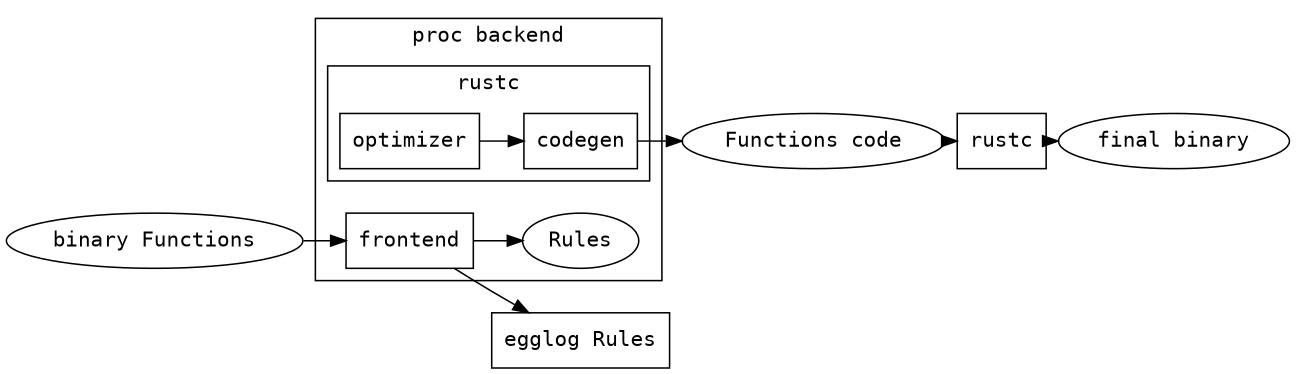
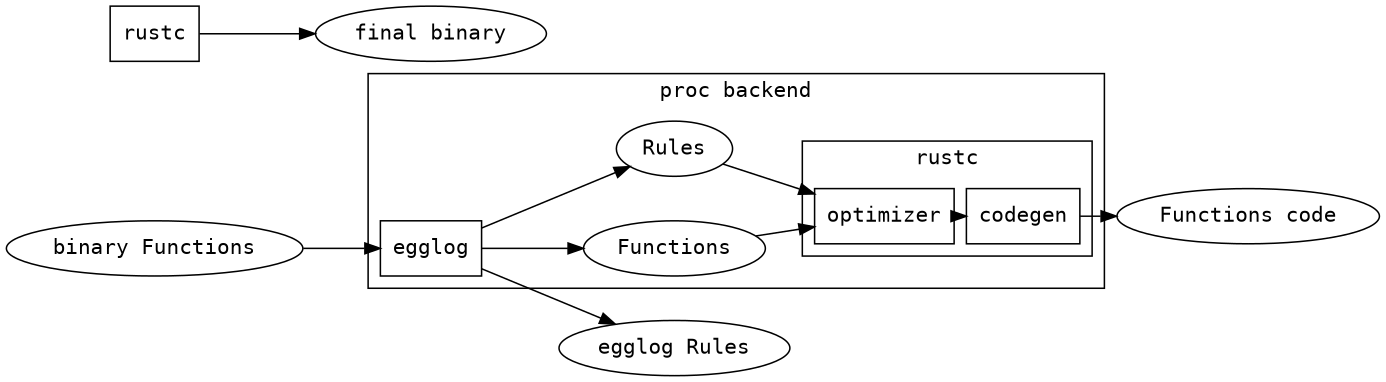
  digraph {
    fontname="DejaVu Sans Mono"
    nodesep=0.4
    rankdir=LR
    ranksep=0.0
    node [fontname="DejaVu Sans Mono"]
    edge [fontname="DejaVu Sans Mono"]
    optimizer [shape=rect]
    codegen [shape=rect]
-   frontend [shape=rect]
+   frontend [shape=rect label=egglog]
+   Functions
    Rules
    n6 [label="Functions code"]
-   "egglog Rules" [shape=box]
+   "egglog Rules"
    n8 [label="binary Functions"]
    rustc [shape=rect]
    "final binary"
    subgraph cluster_1 {
      label="proc backend"
      frontend
+     Functions
      Rules
      subgraph cluster_2 {
        label=rustc
        optimizer
        codegen
      }
    }
    optimizer -> codegen
    codegen -> n6
+   frontend -> Functions
    frontend -> Rules
    frontend -> "egglog Rules"
-   n6 -> rustc
+   Functions -> optimizer
+   Rules -> optimizer
    n8 -> frontend
    rustc -> "final binary"
  }
